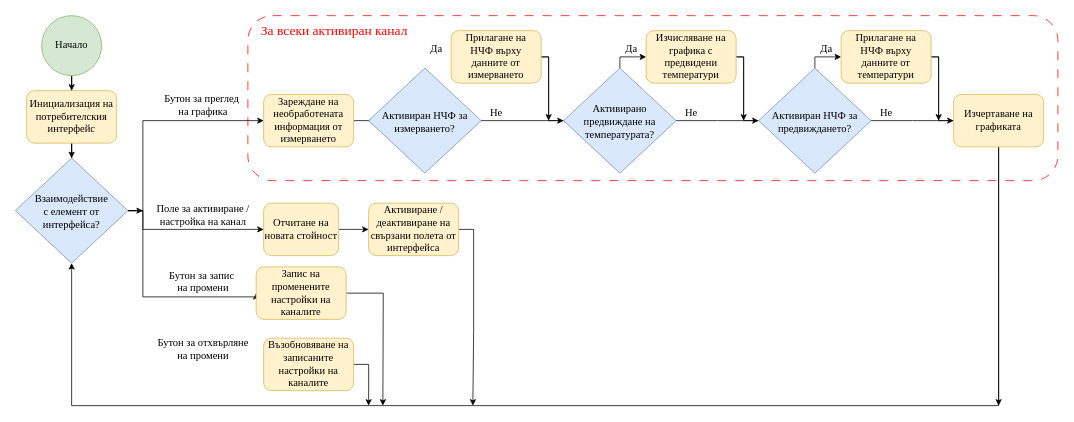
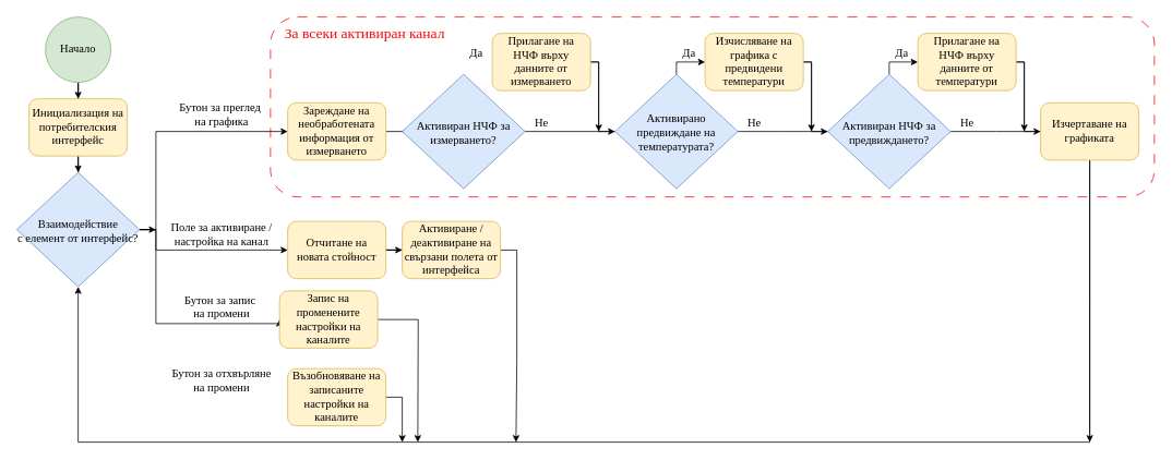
  <mxCell id="0" />
  <mxCell id="1" parent="0" />
  <mxCell id="2" value="" style="rounded=1;whiteSpace=wrap;html=1;fontFamily=Times New Roman;fontSize=16;verticalAlign=top;fillColor=none;strokeColor=#FF0000;dashed=1;dashPattern=12 12;fontColor=#FF0000;align=left;" vertex="1" parent="1"><mxGeometry x="330" y="20" width="1080" height="220" as="geometry" /></mxCell>
  <mxCell id="3" style="edgeStyle=orthogonalEdgeStyle;rounded=0;orthogonalLoop=1;jettySize=auto;html=1;entryX=0.5;entryY=0;entryDx=0;entryDy=0;" edge="1" parent="1" source="4" target="6"><mxGeometry relative="1" as="geometry" /></mxCell>
  <mxCell id="4" value="&lt;font style=&quot;font-size: 14px;&quot;&gt;Начало&lt;/font&gt;" style="ellipse;whiteSpace=wrap;html=1;fontFamily=Times New Roman;fontSize=14;fillColor=#d5e8d4;strokeColor=#82b366;" vertex="1" parent="1"><mxGeometry x="55" y="20" width="80" height="80" as="geometry" /></mxCell>
  <mxCell id="5" style="edgeStyle=orthogonalEdgeStyle;rounded=0;orthogonalLoop=1;jettySize=auto;html=1;entryX=0.5;entryY=0;entryDx=0;entryDy=0;" edge="1" parent="1" source="6" target="11"><mxGeometry relative="1" as="geometry" /></mxCell>
  <mxCell id="6" value="Инициализация на потребителския интерфейс" style="rounded=1;whiteSpace=wrap;html=1;fontFamily=Times New Roman;fontSize=14;fillColor=#fff2cc;strokeColor=#d6b656;" vertex="1" parent="1"><mxGeometry x="35" y="120" width="120" height="70" as="geometry" /></mxCell>
  <mxCell id="7" style="edgeStyle=orthogonalEdgeStyle;rounded=0;orthogonalLoop=1;jettySize=auto;html=1;entryX=0;entryY=0.5;entryDx=0;entryDy=0;" edge="1" parent="1" source="11" target="23"><mxGeometry relative="1" as="geometry"><Array as="points"><mxPoint x="190" y="280" /><mxPoint x="190" y="305" /></Array></mxGeometry></mxCell>
  <mxCell id="8" style="edgeStyle=orthogonalEdgeStyle;rounded=0;orthogonalLoop=1;jettySize=auto;html=1;entryX=0;entryY=0.5;entryDx=0;entryDy=0;" edge="1" parent="1" source="11" target="17"><mxGeometry relative="1" as="geometry"><Array as="points"><mxPoint x="190" y="280" /><mxPoint x="190" y="395" /></Array></mxGeometry></mxCell>
  <mxCell id="9" style="edgeStyle=orthogonalEdgeStyle;rounded=0;orthogonalLoop=1;jettySize=auto;html=1;entryX=0;entryY=0.5;entryDx=0;entryDy=0;" edge="1" parent="1" source="11" target="14"><mxGeometry relative="1" as="geometry"><Array as="points"><mxPoint x="190" y="280" /><mxPoint x="190" y="160" /></Array></mxGeometry></mxCell>
  <mxCell id="10" style="edgeStyle=orthogonalEdgeStyle;rounded=0;orthogonalLoop=1;jettySize=auto;html=1;" edge="1" parent="1" source="11"><mxGeometry relative="1" as="geometry"><mxPoint x="190" y="280" as="targetPoint" /></mxGeometry></mxCell>
- <mxCell id="11" value="&lt;div style=&quot;font-size: 14px;&quot;&gt;Взаимодействие&lt;/div&gt;&lt;div style=&quot;font-size: 14px;&quot;&gt;с елемент от интерфейса?&lt;br style=&quot;font-size: 14px;&quot;&gt;&lt;/div&gt;" style="rhombus;whiteSpace=wrap;html=1;fontSize=14;fontFamily=Times New Roman;fillColor=#dae8fc;strokeColor=#6c8ebf;verticalAlign=middle;horizontal=1;spacing=0;spacingTop=4;" vertex="1" parent="1"><mxGeometry x="20" y="210" width="150" height="140" as="geometry" /></mxCell>
+ <mxCell id="11" value="&lt;div style=&quot;font-size: 14px;&quot;&gt;Взаимодействие&lt;/div&gt;&lt;div style=&quot;font-size: 14px;&quot;&gt;с елемент от интерфейс?&lt;br style=&quot;font-size: 14px;&quot;&gt;&lt;/div&gt;" style="rhombus;whiteSpace=wrap;html=1;fontSize=14;fontFamily=Times New Roman;fillColor=#dae8fc;strokeColor=#6c8ebf;verticalAlign=middle;horizontal=1;spacing=0;spacingTop=4;" vertex="1" parent="1"><mxGeometry x="20" y="210" width="150" height="140" as="geometry" /></mxCell>
  <mxCell id="12" value="&lt;div&gt;Бутон за преглед&amp;nbsp;&lt;/div&gt;&lt;div&gt;на графика&lt;/div&gt;" style="text;html=1;align=center;verticalAlign=middle;resizable=0;points=[];autosize=1;strokeColor=none;fillColor=none;fontFamily=Times New Roman;fontSize=14;" vertex="1" parent="1"><mxGeometry x="205" y="115" width="130" height="50" as="geometry" /></mxCell>
  <mxCell id="13" style="edgeStyle=orthogonalEdgeStyle;rounded=0;orthogonalLoop=1;jettySize=auto;html=1;" edge="1" parent="1" source="14"><mxGeometry relative="1" as="geometry"><mxPoint x="490" y="160" as="targetPoint" /></mxGeometry></mxCell>
  <mxCell id="14" value="Зареждане на необработената информация от измерването" style="rounded=1;whiteSpace=wrap;html=1;fontFamily=Times New Roman;fontSize=14;fillColor=#fff2cc;strokeColor=#d6b656;" vertex="1" parent="1"><mxGeometry x="351" y="125" width="120" height="70" as="geometry" /></mxCell>
  <mxCell id="15" value="&lt;div&gt;Бутон за запис&amp;nbsp;&lt;/div&gt;&lt;div&gt;на промени&lt;br&gt;&lt;/div&gt;" style="text;html=1;align=center;verticalAlign=middle;resizable=0;points=[];autosize=1;strokeColor=none;fillColor=none;fontFamily=Times New Roman;fontSize=14;" vertex="1" parent="1"><mxGeometry x="215" y="350" width="110" height="50" as="geometry" /></mxCell>
  <mxCell id="16" style="edgeStyle=orthogonalEdgeStyle;rounded=0;orthogonalLoop=1;jettySize=auto;html=1;" edge="1" parent="1" source="17"><mxGeometry relative="1" as="geometry"><mxPoint x="510" y="540" as="targetPoint" /></mxGeometry></mxCell>
  <mxCell id="17" value="Запис на променените настройки на каналите" style="rounded=1;whiteSpace=wrap;html=1;fontFamily=Times New Roman;fontSize=14;fillColor=#fff2cc;strokeColor=#d6b656;" vertex="1" parent="1"><mxGeometry x="341" y="355" width="120" height="70" as="geometry" /></mxCell>
  <mxCell id="18" value="&lt;div&gt;Бутон за отхвърляне&lt;/div&gt;&lt;div&gt;на промени&lt;/div&gt;" style="text;html=1;align=center;verticalAlign=middle;resizable=0;points=[];autosize=1;strokeColor=none;fillColor=none;fontFamily=Times New Roman;fontSize=14;" vertex="1" parent="1"><mxGeometry x="200" y="440" width="140" height="50" as="geometry" /></mxCell>
  <mxCell id="19" style="edgeStyle=orthogonalEdgeStyle;rounded=0;orthogonalLoop=1;jettySize=auto;html=1;" edge="1" parent="1" source="20"><mxGeometry relative="1" as="geometry"><mxPoint x="490" y="540" as="targetPoint" /></mxGeometry></mxCell>
  <mxCell id="20" value="Възобновяване на записаните настройки на каналите" style="rounded=1;whiteSpace=wrap;html=1;fontFamily=Times New Roman;fontSize=14;fillColor=#fff2cc;strokeColor=#d6b656;" vertex="1" parent="1"><mxGeometry x="351" y="450" width="120" height="70" as="geometry" /></mxCell>
  <mxCell id="21" value="&lt;div&gt;Поле за активиране / &lt;br&gt;&lt;/div&gt;&lt;div&gt;настройка на канал&lt;br&gt;&lt;/div&gt;" style="text;html=1;align=center;verticalAlign=middle;resizable=0;points=[];autosize=1;strokeColor=none;fillColor=none;fontFamily=Times New Roman;fontSize=14;" vertex="1" parent="1"><mxGeometry x="195" y="261" width="150" height="50" as="geometry" /></mxCell>
  <mxCell id="22" style="edgeStyle=orthogonalEdgeStyle;rounded=0;orthogonalLoop=1;jettySize=auto;html=1;entryX=0;entryY=0.5;entryDx=0;entryDy=0;" edge="1" parent="1" source="23" target="25"><mxGeometry relative="1" as="geometry" /></mxCell>
- <mxCell id="23" value="&lt;div&gt;Отчитане на&lt;/div&gt;&lt;div&gt;новата стойност&lt;br&gt;&lt;/div&gt;" style="rounded=1;whiteSpace=wrap;html=1;fontFamily=Times New Roman;fontSize=14;fillColor=#fff2cc;strokeColor=#d6b656;" vertex="1" parent="1"><mxGeometry x="351" y="270" width="100" height="70" as="geometry" /></mxCell>
+ <mxCell id="23" value="&lt;div&gt;Отчитане на&lt;/div&gt;&lt;div&gt;новата стойност&lt;br&gt;&lt;/div&gt;" style="rounded=1;whiteSpace=wrap;html=1;fontFamily=Times New Roman;fontSize=14;fillColor=#fff2cc;strokeColor=#d6b656;" vertex="1" parent="1"><mxGeometry x="351" y="270" width="120" height="70" as="geometry" /></mxCell>
  <mxCell id="24" style="edgeStyle=orthogonalEdgeStyle;rounded=0;orthogonalLoop=1;jettySize=auto;html=1;" edge="1" parent="1" source="25"><mxGeometry relative="1" as="geometry"><mxPoint x="630" y="540" as="targetPoint" /></mxGeometry></mxCell>
  <mxCell id="25" value="Активиране / деактивиране на свързани полета от интерфейса" style="rounded=1;whiteSpace=wrap;html=1;fontFamily=Times New Roman;fontSize=14;fillColor=#fff2cc;strokeColor=#d6b656;" vertex="1" parent="1"><mxGeometry x="491" y="270" width="120" height="70" as="geometry" /></mxCell>
  <mxCell id="26" style="edgeStyle=orthogonalEdgeStyle;rounded=0;orthogonalLoop=1;jettySize=auto;html=1;endArrow=none;endFill=0;entryX=0;entryY=0.5;entryDx=0;entryDy=0;" edge="1" parent="1" source="27" target="35"><mxGeometry relative="1" as="geometry"><mxPoint x="751" y="160" as="targetPoint" /></mxGeometry></mxCell>
  <mxCell id="27" value="Активиран НЧФ за измерването?" style="rhombus;whiteSpace=wrap;html=1;fontSize=14;fontFamily=Times New Roman;fillColor=#dae8fc;strokeColor=#6c8ebf;verticalAlign=middle;horizontal=1;spacing=0;spacingTop=4;" vertex="1" parent="1"><mxGeometry x="491" y="90" width="150" height="140" as="geometry" /></mxCell>
  <mxCell id="28" style="edgeStyle=orthogonalEdgeStyle;rounded=0;orthogonalLoop=1;jettySize=auto;html=1;entryX=0;entryY=0.5;entryDx=0;entryDy=0;" edge="1" parent="1" source="30" target="35"><mxGeometry relative="1" as="geometry"><mxPoint x="751" y="160" as="targetPoint" /><Array as="points"><mxPoint x="731" y="75" /><mxPoint x="731" y="160" /></Array></mxGeometry></mxCell>
  <mxCell id="29" style="edgeStyle=orthogonalEdgeStyle;rounded=0;orthogonalLoop=1;jettySize=auto;html=1;" edge="1" parent="1" source="30"><mxGeometry relative="1" as="geometry"><mxPoint x="731" y="160" as="targetPoint" /><Array as="points"><mxPoint x="731" y="75" /></Array></mxGeometry></mxCell>
  <mxCell id="30" value="&lt;div&gt;Прилагане на&lt;/div&gt;&lt;div&gt;НЧФ върху данните от измерването&lt;/div&gt;" style="rounded=1;whiteSpace=wrap;html=1;fontFamily=Times New Roman;fontSize=14;fillColor=#fff2cc;strokeColor=#d6b656;" vertex="1" parent="1"><mxGeometry x="601" y="40" width="120" height="70" as="geometry" /></mxCell>
  <mxCell id="31" value="Да" style="text;html=1;align=center;verticalAlign=middle;resizable=0;points=[];autosize=1;strokeColor=none;fillColor=none;fontFamily=Times New Roman;fontSize=14;" vertex="1" parent="1"><mxGeometry x="561" y="50" width="40" height="30" as="geometry" /></mxCell>
  <mxCell id="32" value="Не" style="text;html=1;align=center;verticalAlign=middle;resizable=0;points=[];autosize=1;strokeColor=none;fillColor=none;fontFamily=Times New Roman;fontSize=14;" vertex="1" parent="1"><mxGeometry x="641" y="135" width="40" height="30" as="geometry" /></mxCell>
  <mxCell id="33" style="edgeStyle=orthogonalEdgeStyle;rounded=0;orthogonalLoop=1;jettySize=auto;html=1;entryX=0;entryY=0.5;entryDx=0;entryDy=0;exitX=0.5;exitY=0;exitDx=0;exitDy=0;" edge="1" parent="1" source="35" target="38"><mxGeometry relative="1" as="geometry"><Array as="points"><mxPoint x="826" y="75" /></Array></mxGeometry></mxCell>
  <mxCell id="34" style="edgeStyle=orthogonalEdgeStyle;rounded=0;orthogonalLoop=1;jettySize=auto;html=1;endArrow=none;endFill=0;" edge="1" parent="1" source="35"><mxGeometry relative="1" as="geometry"><mxPoint x="1011" y="160" as="targetPoint" /></mxGeometry></mxCell>
  <mxCell id="35" value="Активирано предвиждане на температурата?" style="rhombus;whiteSpace=wrap;html=1;fontSize=14;fontFamily=Times New Roman;fillColor=#dae8fc;strokeColor=#6c8ebf;verticalAlign=middle;horizontal=1;spacing=0;spacingTop=4;" vertex="1" parent="1"><mxGeometry x="751" y="90" width="150" height="140" as="geometry" /></mxCell>
  <mxCell id="36" style="edgeStyle=orthogonalEdgeStyle;rounded=0;orthogonalLoop=1;jettySize=auto;html=1;" edge="1" parent="1" source="38"><mxGeometry relative="1" as="geometry"><mxPoint x="1011" y="160" as="targetPoint" /><Array as="points"><mxPoint x="991" y="75" /><mxPoint x="991" y="160" /></Array></mxGeometry></mxCell>
  <mxCell id="37" style="edgeStyle=orthogonalEdgeStyle;rounded=0;orthogonalLoop=1;jettySize=auto;html=1;" edge="1" parent="1" source="38"><mxGeometry relative="1" as="geometry"><mxPoint x="991" y="160" as="targetPoint" /><Array as="points"><mxPoint x="991" y="75" /></Array></mxGeometry></mxCell>
  <mxCell id="38" value="Изчисляване на графика с предвидени температури" style="rounded=1;whiteSpace=wrap;html=1;fontFamily=Times New Roman;fontSize=14;fillColor=#fff2cc;strokeColor=#d6b656;" vertex="1" parent="1"><mxGeometry x="861" y="40" width="120" height="70" as="geometry" /></mxCell>
  <mxCell id="39" value="Да" style="text;html=1;align=center;verticalAlign=middle;resizable=0;points=[];autosize=1;strokeColor=none;fillColor=none;fontFamily=Times New Roman;fontSize=14;" vertex="1" parent="1"><mxGeometry x="821" y="50" width="40" height="30" as="geometry" /></mxCell>
  <mxCell id="40" value="Не" style="text;html=1;align=center;verticalAlign=middle;resizable=0;points=[];autosize=1;strokeColor=none;fillColor=none;fontFamily=Times New Roman;fontSize=14;" vertex="1" parent="1"><mxGeometry x="901" y="135" width="40" height="30" as="geometry" /></mxCell>
  <mxCell id="41" style="edgeStyle=orthogonalEdgeStyle;rounded=0;orthogonalLoop=1;jettySize=auto;html=1;entryX=0;entryY=0.5;entryDx=0;entryDy=0;" edge="1" parent="1" source="43" target="46"><mxGeometry relative="1" as="geometry"><Array as="points"><mxPoint x="1086" y="75" /></Array></mxGeometry></mxCell>
  <mxCell id="42" style="edgeStyle=orthogonalEdgeStyle;rounded=0;orthogonalLoop=1;jettySize=auto;html=1;endArrow=none;endFill=0;" edge="1" parent="1" source="43"><mxGeometry relative="1" as="geometry"><mxPoint x="1271" y="160" as="targetPoint" /></mxGeometry></mxCell>
  <mxCell id="43" value="Активиран НЧФ за предвиждането?" style="rhombus;whiteSpace=wrap;html=1;fontSize=14;fontFamily=Times New Roman;fillColor=#dae8fc;strokeColor=#6c8ebf;verticalAlign=middle;horizontal=1;spacing=0;spacingTop=4;" vertex="1" parent="1"><mxGeometry x="1011" y="90" width="150" height="140" as="geometry" /></mxCell>
  <mxCell id="44" style="edgeStyle=orthogonalEdgeStyle;rounded=0;orthogonalLoop=1;jettySize=auto;html=1;" edge="1" parent="1" source="46"><mxGeometry relative="1" as="geometry"><mxPoint x="1271" y="160" as="targetPoint" /><Array as="points"><mxPoint x="1251" y="75" /><mxPoint x="1251" y="160" /></Array></mxGeometry></mxCell>
  <mxCell id="45" style="edgeStyle=orthogonalEdgeStyle;rounded=0;orthogonalLoop=1;jettySize=auto;html=1;" edge="1" parent="1" source="46"><mxGeometry relative="1" as="geometry"><mxPoint x="1251" y="160" as="targetPoint" /><Array as="points"><mxPoint x="1251" y="75" /></Array></mxGeometry></mxCell>
  <mxCell id="46" value="&lt;div&gt;Прилагане на&lt;/div&gt;&lt;div&gt;НЧФ върху данните от температури&lt;br&gt;&lt;/div&gt;" style="rounded=1;whiteSpace=wrap;html=1;fontFamily=Times New Roman;fontSize=14;fillColor=#fff2cc;strokeColor=#d6b656;" vertex="1" parent="1"><mxGeometry x="1121" y="40" width="120" height="70" as="geometry" /></mxCell>
  <mxCell id="47" value="Да" style="text;html=1;align=center;verticalAlign=middle;resizable=0;points=[];autosize=1;strokeColor=none;fillColor=none;fontFamily=Times New Roman;fontSize=14;" vertex="1" parent="1"><mxGeometry x="1081" y="50" width="40" height="30" as="geometry" /></mxCell>
  <mxCell id="48" value="Не" style="text;html=1;align=center;verticalAlign=middle;resizable=0;points=[];autosize=1;strokeColor=none;fillColor=none;fontFamily=Times New Roman;fontSize=14;" vertex="1" parent="1"><mxGeometry x="1161" y="135" width="40" height="30" as="geometry" /></mxCell>
  <mxCell id="49" style="edgeStyle=orthogonalEdgeStyle;rounded=0;orthogonalLoop=1;jettySize=auto;html=1;entryX=0.5;entryY=1;entryDx=0;entryDy=0;exitX=0.5;exitY=1;exitDx=0;exitDy=0;" edge="1" parent="1" source="51" target="11"><mxGeometry relative="1" as="geometry"><Array as="points"><mxPoint x="1331" y="540" /><mxPoint x="95" y="540" /></Array></mxGeometry></mxCell>
  <mxCell id="50" style="edgeStyle=orthogonalEdgeStyle;rounded=0;orthogonalLoop=1;jettySize=auto;html=1;" edge="1" parent="1" source="51"><mxGeometry relative="1" as="geometry"><mxPoint x="1331" y="540" as="targetPoint" /></mxGeometry></mxCell>
  <mxCell id="51" value="Изчертаване на графиката" style="rounded=1;whiteSpace=wrap;html=1;fontFamily=Times New Roman;fontSize=14;fillColor=#fff2cc;strokeColor=#d6b656;" vertex="1" parent="1"><mxGeometry x="1271" y="125" width="120" height="70" as="geometry" /></mxCell>
  <mxCell id="52" value="&lt;div&gt;&lt;font style=&quot;font-size: 18px;&quot;&gt;За всеки активиран канал&lt;/font&gt;&lt;/div&gt;" style="text;html=1;align=center;verticalAlign=middle;resizable=0;points=[];autosize=1;strokeColor=none;fillColor=none;fontFamily=Times New Roman;fontSize=18;fontColor=#FF0000;" vertex="1" parent="1"><mxGeometry x="335" y="20" width="220" height="40" as="geometry" /></mxCell>
